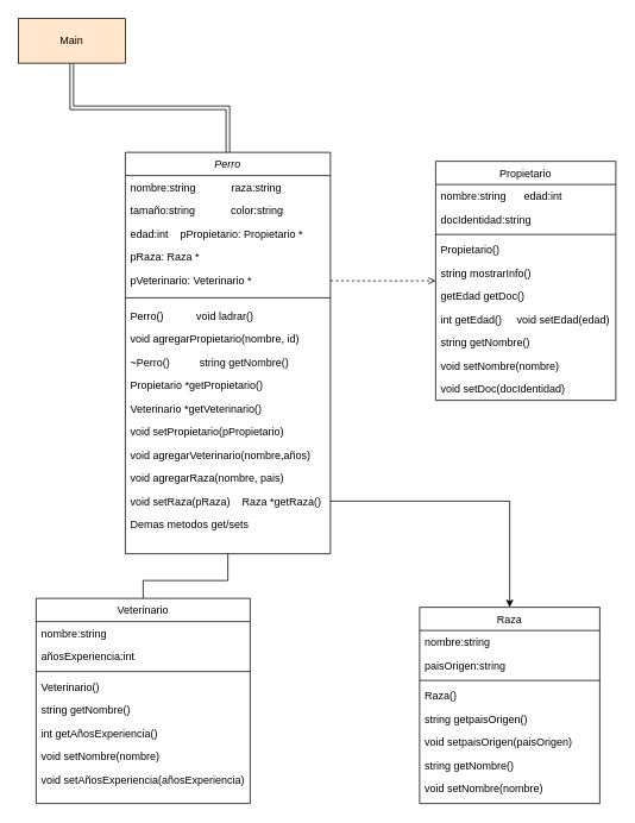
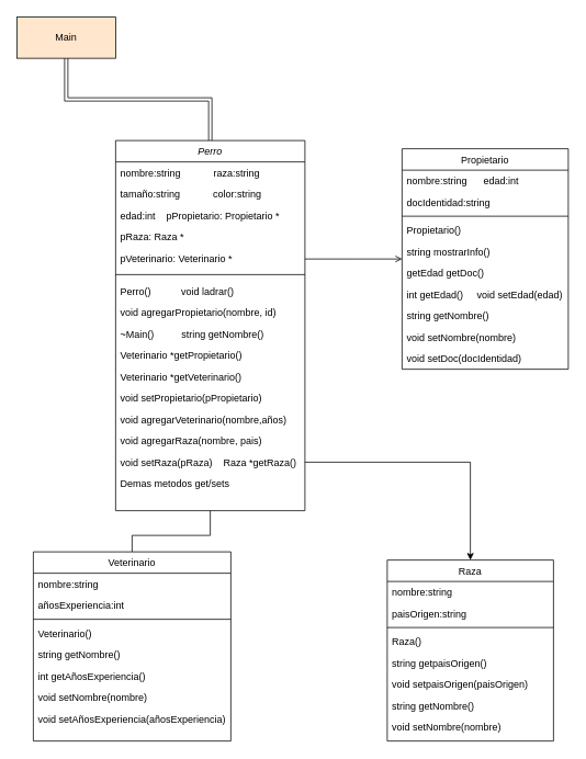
  <mxCell id="0" />
  <mxCell id="1" parent="0" />
  <mxCell id="2" value="" style="edgeStyle=orthogonalEdgeStyle;rounded=0;orthogonalLoop=1;jettySize=auto;html=1;entryX=0.5;entryY=0;entryDx=0;entryDy=0;endArrow=none;" edge="1" parent="1" source="3" target="32"><mxGeometry relative="1" as="geometry"><Array as="points"><mxPoint x="255" y="650" /><mxPoint x="160" y="650" /></Array></mxGeometry></mxCell>
  <mxCell id="3" value="Perro" style="swimlane;fontStyle=2;align=center;verticalAlign=top;childLayout=stackLayout;horizontal=1;startSize=26;horizontalStack=0;resizeParent=1;resizeLast=0;collapsible=1;marginBottom=0;rounded=0;shadow=0;strokeWidth=1;" parent="1" vertex="1"><mxGeometry x="140" y="170" width="230" height="450" as="geometry"><mxRectangle x="230" y="140" width="160" height="26" as="alternateBounds" /></mxGeometry></mxCell>
  <mxCell id="4" value="nombre:string            raza:string" style="text;align=left;verticalAlign=top;spacingLeft=4;spacingRight=4;overflow=hidden;rotatable=0;points=[[0,0.5],[1,0.5]];portConstraint=eastwest;" parent="3" vertex="1"><mxGeometry y="26" width="230" height="26" as="geometry" /></mxCell>
  <mxCell id="5" value="tamaño:string            color:string" style="text;align=left;verticalAlign=top;spacingLeft=4;spacingRight=4;overflow=hidden;rotatable=0;points=[[0,0.5],[1,0.5]];portConstraint=eastwest;rounded=0;shadow=0;html=0;" parent="3" vertex="1"><mxGeometry y="52" width="230" height="26" as="geometry" /></mxCell>
  <mxCell id="6" value="edad:int    pPropietario: Propietario *" style="text;align=left;verticalAlign=top;spacingLeft=4;spacingRight=4;overflow=hidden;rotatable=0;points=[[0,0.5],[1,0.5]];portConstraint=eastwest;rounded=0;shadow=0;html=0;" parent="3" vertex="1"><mxGeometry y="78" width="230" height="26" as="geometry" /></mxCell>
  <mxCell id="7" value="pRaza: Raza *" style="text;align=left;verticalAlign=top;spacingLeft=4;spacingRight=4;overflow=hidden;rotatable=0;points=[[0,0.5],[1,0.5]];portConstraint=eastwest;rounded=0;shadow=0;html=0;" vertex="1" parent="3"><mxGeometry y="104" width="230" height="26" as="geometry" /></mxCell>
  <mxCell id="8" value="pVeterinario: Veterinario *" style="text;align=left;verticalAlign=top;spacingLeft=4;spacingRight=4;overflow=hidden;rotatable=0;points=[[0,0.5],[1,0.5]];portConstraint=eastwest;rounded=0;shadow=0;html=0;" vertex="1" parent="3"><mxGeometry y="130" width="230" height="26" as="geometry" /></mxCell>
  <mxCell id="9" value="" style="line;html=1;strokeWidth=1;align=left;verticalAlign=middle;spacingTop=-1;spacingLeft=3;spacingRight=3;rotatable=0;labelPosition=right;points=[];portConstraint=eastwest;" parent="3" vertex="1"><mxGeometry y="156" width="230" height="14" as="geometry" /></mxCell>
  <mxCell id="10" value="Perro()           void ladrar()&#10;" style="text;align=left;verticalAlign=top;spacingLeft=4;spacingRight=4;overflow=hidden;rotatable=0;points=[[0,0.5],[1,0.5]];portConstraint=eastwest;" parent="3" vertex="1"><mxGeometry y="170" width="230" height="26" as="geometry" /></mxCell>
  <mxCell id="11" value="void agregarPropietario(nombre, id)" style="text;align=left;verticalAlign=top;spacingLeft=4;spacingRight=4;overflow=hidden;rotatable=0;points=[[0,0.5],[1,0.5]];portConstraint=eastwest;" vertex="1" parent="3"><mxGeometry y="196" width="230" height="26" as="geometry" /></mxCell>
- <mxCell id="12" value="~Perro()          string getNombre()&#10;" style="text;align=left;verticalAlign=top;spacingLeft=4;spacingRight=4;overflow=hidden;rotatable=0;points=[[0,0.5],[1,0.5]];portConstraint=eastwest;" vertex="1" parent="3"><mxGeometry y="222" width="230" height="26" as="geometry" /></mxCell>
- <mxCell id="13" value="Propietario *getPropietario()" style="text;align=left;verticalAlign=top;spacingLeft=4;spacingRight=4;overflow=hidden;rotatable=0;points=[[0,0.5],[1,0.5]];portConstraint=eastwest;" vertex="1" parent="3"><mxGeometry y="248" width="230" height="26" as="geometry" /></mxCell>
+ <mxCell id="12" value="~Main()          string getNombre()&#10;" style="text;align=left;verticalAlign=top;spacingLeft=4;spacingRight=4;overflow=hidden;rotatable=0;points=[[0,0.5],[1,0.5]];portConstraint=eastwest;" vertex="1" parent="3"><mxGeometry y="222" width="230" height="26" as="geometry" /></mxCell>
+ <mxCell id="13" value="Veterinario *getPropietario()" style="text;align=left;verticalAlign=top;spacingLeft=4;spacingRight=4;overflow=hidden;rotatable=0;points=[[0,0.5],[1,0.5]];portConstraint=eastwest;" vertex="1" parent="3"><mxGeometry y="248" width="230" height="26" as="geometry" /></mxCell>
  <mxCell id="14" value="Veterinario *getVeterinario()" style="text;align=left;verticalAlign=top;spacingLeft=4;spacingRight=4;overflow=hidden;rotatable=0;points=[[0,0.5],[1,0.5]];portConstraint=eastwest;" vertex="1" parent="3"><mxGeometry y="274" width="230" height="26" as="geometry" /></mxCell>
  <mxCell id="15" value="void setPropietario(pPropietario)" style="text;align=left;verticalAlign=top;spacingLeft=4;spacingRight=4;overflow=hidden;rotatable=0;points=[[0,0.5],[1,0.5]];portConstraint=eastwest;" vertex="1" parent="3"><mxGeometry y="300" width="230" height="26" as="geometry" /></mxCell>
  <mxCell id="16" value="void agregarVeterinario(nombre,años)" style="text;align=left;verticalAlign=top;spacingLeft=4;spacingRight=4;overflow=hidden;rotatable=0;points=[[0,0.5],[1,0.5]];portConstraint=eastwest;" vertex="1" parent="3"><mxGeometry y="326" width="230" height="26" as="geometry" /></mxCell>
  <mxCell id="17" value="void agregarRaza(nombre, pais)" style="text;align=left;verticalAlign=top;spacingLeft=4;spacingRight=4;overflow=hidden;rotatable=0;points=[[0,0.5],[1,0.5]];portConstraint=eastwest;" vertex="1" parent="3"><mxGeometry y="352" width="230" height="26" as="geometry" /></mxCell>
  <mxCell id="18" value="void setRaza(pRaza)    Raza *getRaza()" style="text;align=left;verticalAlign=top;spacingLeft=4;spacingRight=4;overflow=hidden;rotatable=0;points=[[0,0.5],[1,0.5]];portConstraint=eastwest;" vertex="1" parent="3"><mxGeometry y="378" width="230" height="26" as="geometry" /></mxCell>
  <mxCell id="19" value="Demas metodos get/sets" style="text;align=left;verticalAlign=top;spacingLeft=4;spacingRight=4;overflow=hidden;rotatable=0;points=[[0,0.5],[1,0.5]];portConstraint=eastwest;" vertex="1" parent="3"><mxGeometry y="404" width="230" height="26" as="geometry" /></mxCell>
  <mxCell id="20" value="Propietario" style="swimlane;fontStyle=0;align=center;verticalAlign=top;childLayout=stackLayout;horizontal=1;startSize=26;horizontalStack=0;resizeParent=1;resizeLast=0;collapsible=1;marginBottom=0;rounded=0;shadow=0;strokeWidth=1;" parent="1" vertex="1"><mxGeometry x="488" y="180" width="202" height="268" as="geometry"><mxRectangle x="550" y="140" width="160" height="26" as="alternateBounds" /></mxGeometry></mxCell>
  <mxCell id="21" value="nombre:string      edad:int" style="text;align=left;verticalAlign=top;spacingLeft=4;spacingRight=4;overflow=hidden;rotatable=0;points=[[0,0.5],[1,0.5]];portConstraint=eastwest;" parent="20" vertex="1"><mxGeometry y="26" width="202" height="26" as="geometry" /></mxCell>
  <mxCell id="22" value="docIdentidad:string" style="text;align=left;verticalAlign=top;spacingLeft=4;spacingRight=4;overflow=hidden;rotatable=0;points=[[0,0.5],[1,0.5]];portConstraint=eastwest;rounded=0;shadow=0;html=0;" parent="20" vertex="1"><mxGeometry y="52" width="202" height="26" as="geometry" /></mxCell>
  <mxCell id="23" value="" style="line;html=1;strokeWidth=1;align=left;verticalAlign=middle;spacingTop=-1;spacingLeft=3;spacingRight=3;rotatable=0;labelPosition=right;points=[];portConstraint=eastwest;" parent="20" vertex="1"><mxGeometry y="78" width="202" height="8" as="geometry" /></mxCell>
  <mxCell id="24" value="Propietario()" style="text;align=left;verticalAlign=top;spacingLeft=4;spacingRight=4;overflow=hidden;rotatable=0;points=[[0,0.5],[1,0.5]];portConstraint=eastwest;rounded=0;shadow=0;html=0;" parent="20" vertex="1"><mxGeometry y="86" width="202" height="26" as="geometry" /></mxCell>
  <mxCell id="25" value="string mostrarInfo()" style="text;align=left;verticalAlign=top;spacingLeft=4;spacingRight=4;overflow=hidden;rotatable=0;points=[[0,0.5],[1,0.5]];portConstraint=eastwest;rounded=0;shadow=0;html=0;" parent="20" vertex="1"><mxGeometry y="112" width="202" height="26" as="geometry" /></mxCell>
  <mxCell id="26" value="getEdad getDoc()" style="text;align=left;verticalAlign=top;spacingLeft=4;spacingRight=4;overflow=hidden;rotatable=0;points=[[0,0.5],[1,0.5]];portConstraint=eastwest;rounded=0;shadow=0;html=0;" parent="20" vertex="1"><mxGeometry y="138" width="202" height="26" as="geometry" /></mxCell>
  <mxCell id="27" value="int getEdad()     void setEdad(edad)" style="text;align=left;verticalAlign=top;spacingLeft=4;spacingRight=4;overflow=hidden;rotatable=0;points=[[0,0.5],[1,0.5]];portConstraint=eastwest;" parent="20" vertex="1"><mxGeometry y="164" width="202" height="26" as="geometry" /></mxCell>
  <mxCell id="28" value="string getNombre()" style="text;align=left;verticalAlign=top;spacingLeft=4;spacingRight=4;overflow=hidden;rotatable=0;points=[[0,0.5],[1,0.5]];portConstraint=eastwest;" parent="20" vertex="1"><mxGeometry y="190" width="202" height="26" as="geometry" /></mxCell>
  <mxCell id="29" value="void setNombre(nombre)" style="text;align=left;verticalAlign=top;spacingLeft=4;spacingRight=4;overflow=hidden;rotatable=0;points=[[0,0.5],[1,0.5]];portConstraint=eastwest;" vertex="1" parent="20"><mxGeometry y="216" width="202" height="26" as="geometry" /></mxCell>
  <mxCell id="30" value="void setDoc(docIdentidad)" style="text;align=left;verticalAlign=top;spacingLeft=4;spacingRight=4;overflow=hidden;rotatable=0;points=[[0,0.5],[1,0.5]];portConstraint=eastwest;" vertex="1" parent="20"><mxGeometry y="242" width="202" height="26" as="geometry" /></mxCell>
- <mxCell id="31" value="" style="endArrow=open;shadow=0;strokeWidth=1;rounded=0;endFill=1;edgeStyle=elbowEdgeStyle;elbow=vertical;dashed=1;" parent="1" source="3" target="20" edge="1"><mxGeometry x="0.5" y="41" relative="1" as="geometry"><mxPoint x="360" y="252" as="sourcePoint" /><mxPoint x="520" y="252" as="targetPoint" /><mxPoint x="-40" y="32" as="offset" /></mxGeometry></mxCell>
+ <mxCell id="31" value="" style="endArrow=open;shadow=0;strokeWidth=1;rounded=0;endFill=1;edgeStyle=elbowEdgeStyle;elbow=vertical;" parent="1" source="3" target="20" edge="1"><mxGeometry x="0.5" y="41" relative="1" as="geometry"><mxPoint x="360" y="252" as="sourcePoint" /><mxPoint x="520" y="252" as="targetPoint" /><mxPoint x="-40" y="32" as="offset" /></mxGeometry></mxCell>
  <mxCell id="32" value="Veterinario" style="swimlane;fontStyle=0;align=center;verticalAlign=top;childLayout=stackLayout;horizontal=1;startSize=26;horizontalStack=0;resizeParent=1;resizeLast=0;collapsible=1;marginBottom=0;rounded=0;shadow=0;strokeWidth=1;" vertex="1" parent="1"><mxGeometry x="40" y="670" width="240" height="230" as="geometry"><mxRectangle x="550" y="140" width="160" height="26" as="alternateBounds" /></mxGeometry></mxCell>
  <mxCell id="33" value="nombre:string      " style="text;align=left;verticalAlign=top;spacingLeft=4;spacingRight=4;overflow=hidden;rotatable=0;points=[[0,0.5],[1,0.5]];portConstraint=eastwest;" vertex="1" parent="32"><mxGeometry y="26" width="240" height="26" as="geometry" /></mxCell>
  <mxCell id="34" value="añosExperiencia:int" style="text;align=left;verticalAlign=top;spacingLeft=4;spacingRight=4;overflow=hidden;rotatable=0;points=[[0,0.5],[1,0.5]];portConstraint=eastwest;rounded=0;shadow=0;html=0;" vertex="1" parent="32"><mxGeometry y="52" width="240" height="26" as="geometry" /></mxCell>
  <mxCell id="35" value="" style="line;html=1;strokeWidth=1;align=left;verticalAlign=middle;spacingTop=-1;spacingLeft=3;spacingRight=3;rotatable=0;labelPosition=right;points=[];portConstraint=eastwest;" vertex="1" parent="32"><mxGeometry y="78" width="240" height="8" as="geometry" /></mxCell>
  <mxCell id="36" value="Veterinario()" style="text;align=left;verticalAlign=top;spacingLeft=4;spacingRight=4;overflow=hidden;rotatable=0;points=[[0,0.5],[1,0.5]];portConstraint=eastwest;rounded=0;shadow=0;html=0;" vertex="1" parent="32"><mxGeometry y="86" width="240" height="26" as="geometry" /></mxCell>
  <mxCell id="37" value="string getNombre()" style="text;align=left;verticalAlign=top;spacingLeft=4;spacingRight=4;overflow=hidden;rotatable=0;points=[[0,0.5],[1,0.5]];portConstraint=eastwest;rounded=0;shadow=0;html=0;" vertex="1" parent="32"><mxGeometry y="112" width="240" height="26" as="geometry" /></mxCell>
  <mxCell id="38" value="int getAñosExperiencia()" style="text;align=left;verticalAlign=top;spacingLeft=4;spacingRight=4;overflow=hidden;rotatable=0;points=[[0,0.5],[1,0.5]];portConstraint=eastwest;rounded=0;shadow=0;html=0;" vertex="1" parent="32"><mxGeometry y="138" width="240" height="26" as="geometry" /></mxCell>
  <mxCell id="39" value="void setNombre(nombre)" style="text;align=left;verticalAlign=top;spacingLeft=4;spacingRight=4;overflow=hidden;rotatable=0;points=[[0,0.5],[1,0.5]];portConstraint=eastwest;" vertex="1" parent="32"><mxGeometry y="164" width="240" height="26" as="geometry" /></mxCell>
  <mxCell id="40" value="void setAñosExperiencia(añosExperiencia)" style="text;align=left;verticalAlign=top;spacingLeft=4;spacingRight=4;overflow=hidden;rotatable=0;points=[[0,0.5],[1,0.5]];portConstraint=eastwest;" vertex="1" parent="32"><mxGeometry y="190" width="240" height="26" as="geometry" /></mxCell>
  <mxCell id="41" value="Raza" style="swimlane;fontStyle=0;align=center;verticalAlign=top;childLayout=stackLayout;horizontal=1;startSize=26;horizontalStack=0;resizeParent=1;resizeLast=0;collapsible=1;marginBottom=0;rounded=0;shadow=0;strokeWidth=1;" vertex="1" parent="1"><mxGeometry x="470" y="680" width="202" height="220" as="geometry"><mxRectangle x="550" y="140" width="160" height="26" as="alternateBounds" /></mxGeometry></mxCell>
  <mxCell id="42" value="nombre:string      " style="text;align=left;verticalAlign=top;spacingLeft=4;spacingRight=4;overflow=hidden;rotatable=0;points=[[0,0.5],[1,0.5]];portConstraint=eastwest;" vertex="1" parent="41"><mxGeometry y="26" width="202" height="26" as="geometry" /></mxCell>
  <mxCell id="43" value="paisOrigen:string" style="text;align=left;verticalAlign=top;spacingLeft=4;spacingRight=4;overflow=hidden;rotatable=0;points=[[0,0.5],[1,0.5]];portConstraint=eastwest;rounded=0;shadow=0;html=0;" vertex="1" parent="41"><mxGeometry y="52" width="202" height="26" as="geometry" /></mxCell>
  <mxCell id="44" value="" style="line;html=1;strokeWidth=1;align=left;verticalAlign=middle;spacingTop=-1;spacingLeft=3;spacingRight=3;rotatable=0;labelPosition=right;points=[];portConstraint=eastwest;" vertex="1" parent="41"><mxGeometry y="78" width="202" height="8" as="geometry" /></mxCell>
  <mxCell id="45" value="Raza()" style="text;align=left;verticalAlign=top;spacingLeft=4;spacingRight=4;overflow=hidden;rotatable=0;points=[[0,0.5],[1,0.5]];portConstraint=eastwest;rounded=0;shadow=0;html=0;" vertex="1" parent="41"><mxGeometry y="86" width="202" height="26" as="geometry" /></mxCell>
  <mxCell id="46" value="string getpaisOrigen()" style="text;align=left;verticalAlign=top;spacingLeft=4;spacingRight=4;overflow=hidden;rotatable=0;points=[[0,0.5],[1,0.5]];portConstraint=eastwest;rounded=0;shadow=0;html=0;" vertex="1" parent="41"><mxGeometry y="112" width="202" height="26" as="geometry" /></mxCell>
  <mxCell id="47" value="void setpaisOrigen(paisOrigen)" style="text;align=left;verticalAlign=top;spacingLeft=4;spacingRight=4;overflow=hidden;rotatable=0;points=[[0,0.5],[1,0.5]];portConstraint=eastwest;rounded=0;shadow=0;html=0;" vertex="1" parent="41"><mxGeometry y="138" width="202" height="26" as="geometry" /></mxCell>
  <mxCell id="48" value="string getNombre()" style="text;align=left;verticalAlign=top;spacingLeft=4;spacingRight=4;overflow=hidden;rotatable=0;points=[[0,0.5],[1,0.5]];portConstraint=eastwest;" vertex="1" parent="41"><mxGeometry y="164" width="202" height="26" as="geometry" /></mxCell>
  <mxCell id="49" value="void setNombre(nombre)" style="text;align=left;verticalAlign=top;spacingLeft=4;spacingRight=4;overflow=hidden;rotatable=0;points=[[0,0.5],[1,0.5]];portConstraint=eastwest;" vertex="1" parent="41"><mxGeometry y="190" width="202" height="26" as="geometry" /></mxCell>
  <mxCell id="50" value="" style="edgeStyle=orthogonalEdgeStyle;rounded=0;orthogonalLoop=1;jettySize=auto;html=1;entryX=0.5;entryY=0;entryDx=0;entryDy=0;exitX=1;exitY=0.5;exitDx=0;exitDy=0;" edge="1" parent="1" source="18" target="41"><mxGeometry relative="1" as="geometry"><mxPoint x="555" y="580" as="sourcePoint" /><mxPoint x="460" y="630" as="targetPoint" /><Array as="points"><mxPoint x="571" y="561" /></Array></mxGeometry></mxCell>
  <mxCell id="51" value="" style="edgeStyle=orthogonalEdgeStyle;rounded=0;orthogonalLoop=1;jettySize=auto;html=1;entryX=0.5;entryY=0;entryDx=0;entryDy=0;elbow=vertical;shape=link;" edge="1" parent="1" source="52" target="3"><mxGeometry relative="1" as="geometry"><mxPoint x="80" y="130" as="targetPoint" /></mxGeometry></mxCell>
  <mxCell id="52" value="Main" style="rounded=0;whiteSpace=wrap;html=1;fillColor=#ffe6cc;" vertex="1" parent="1"><mxGeometry x="20" y="20" width="120" height="50" as="geometry" /></mxCell>
